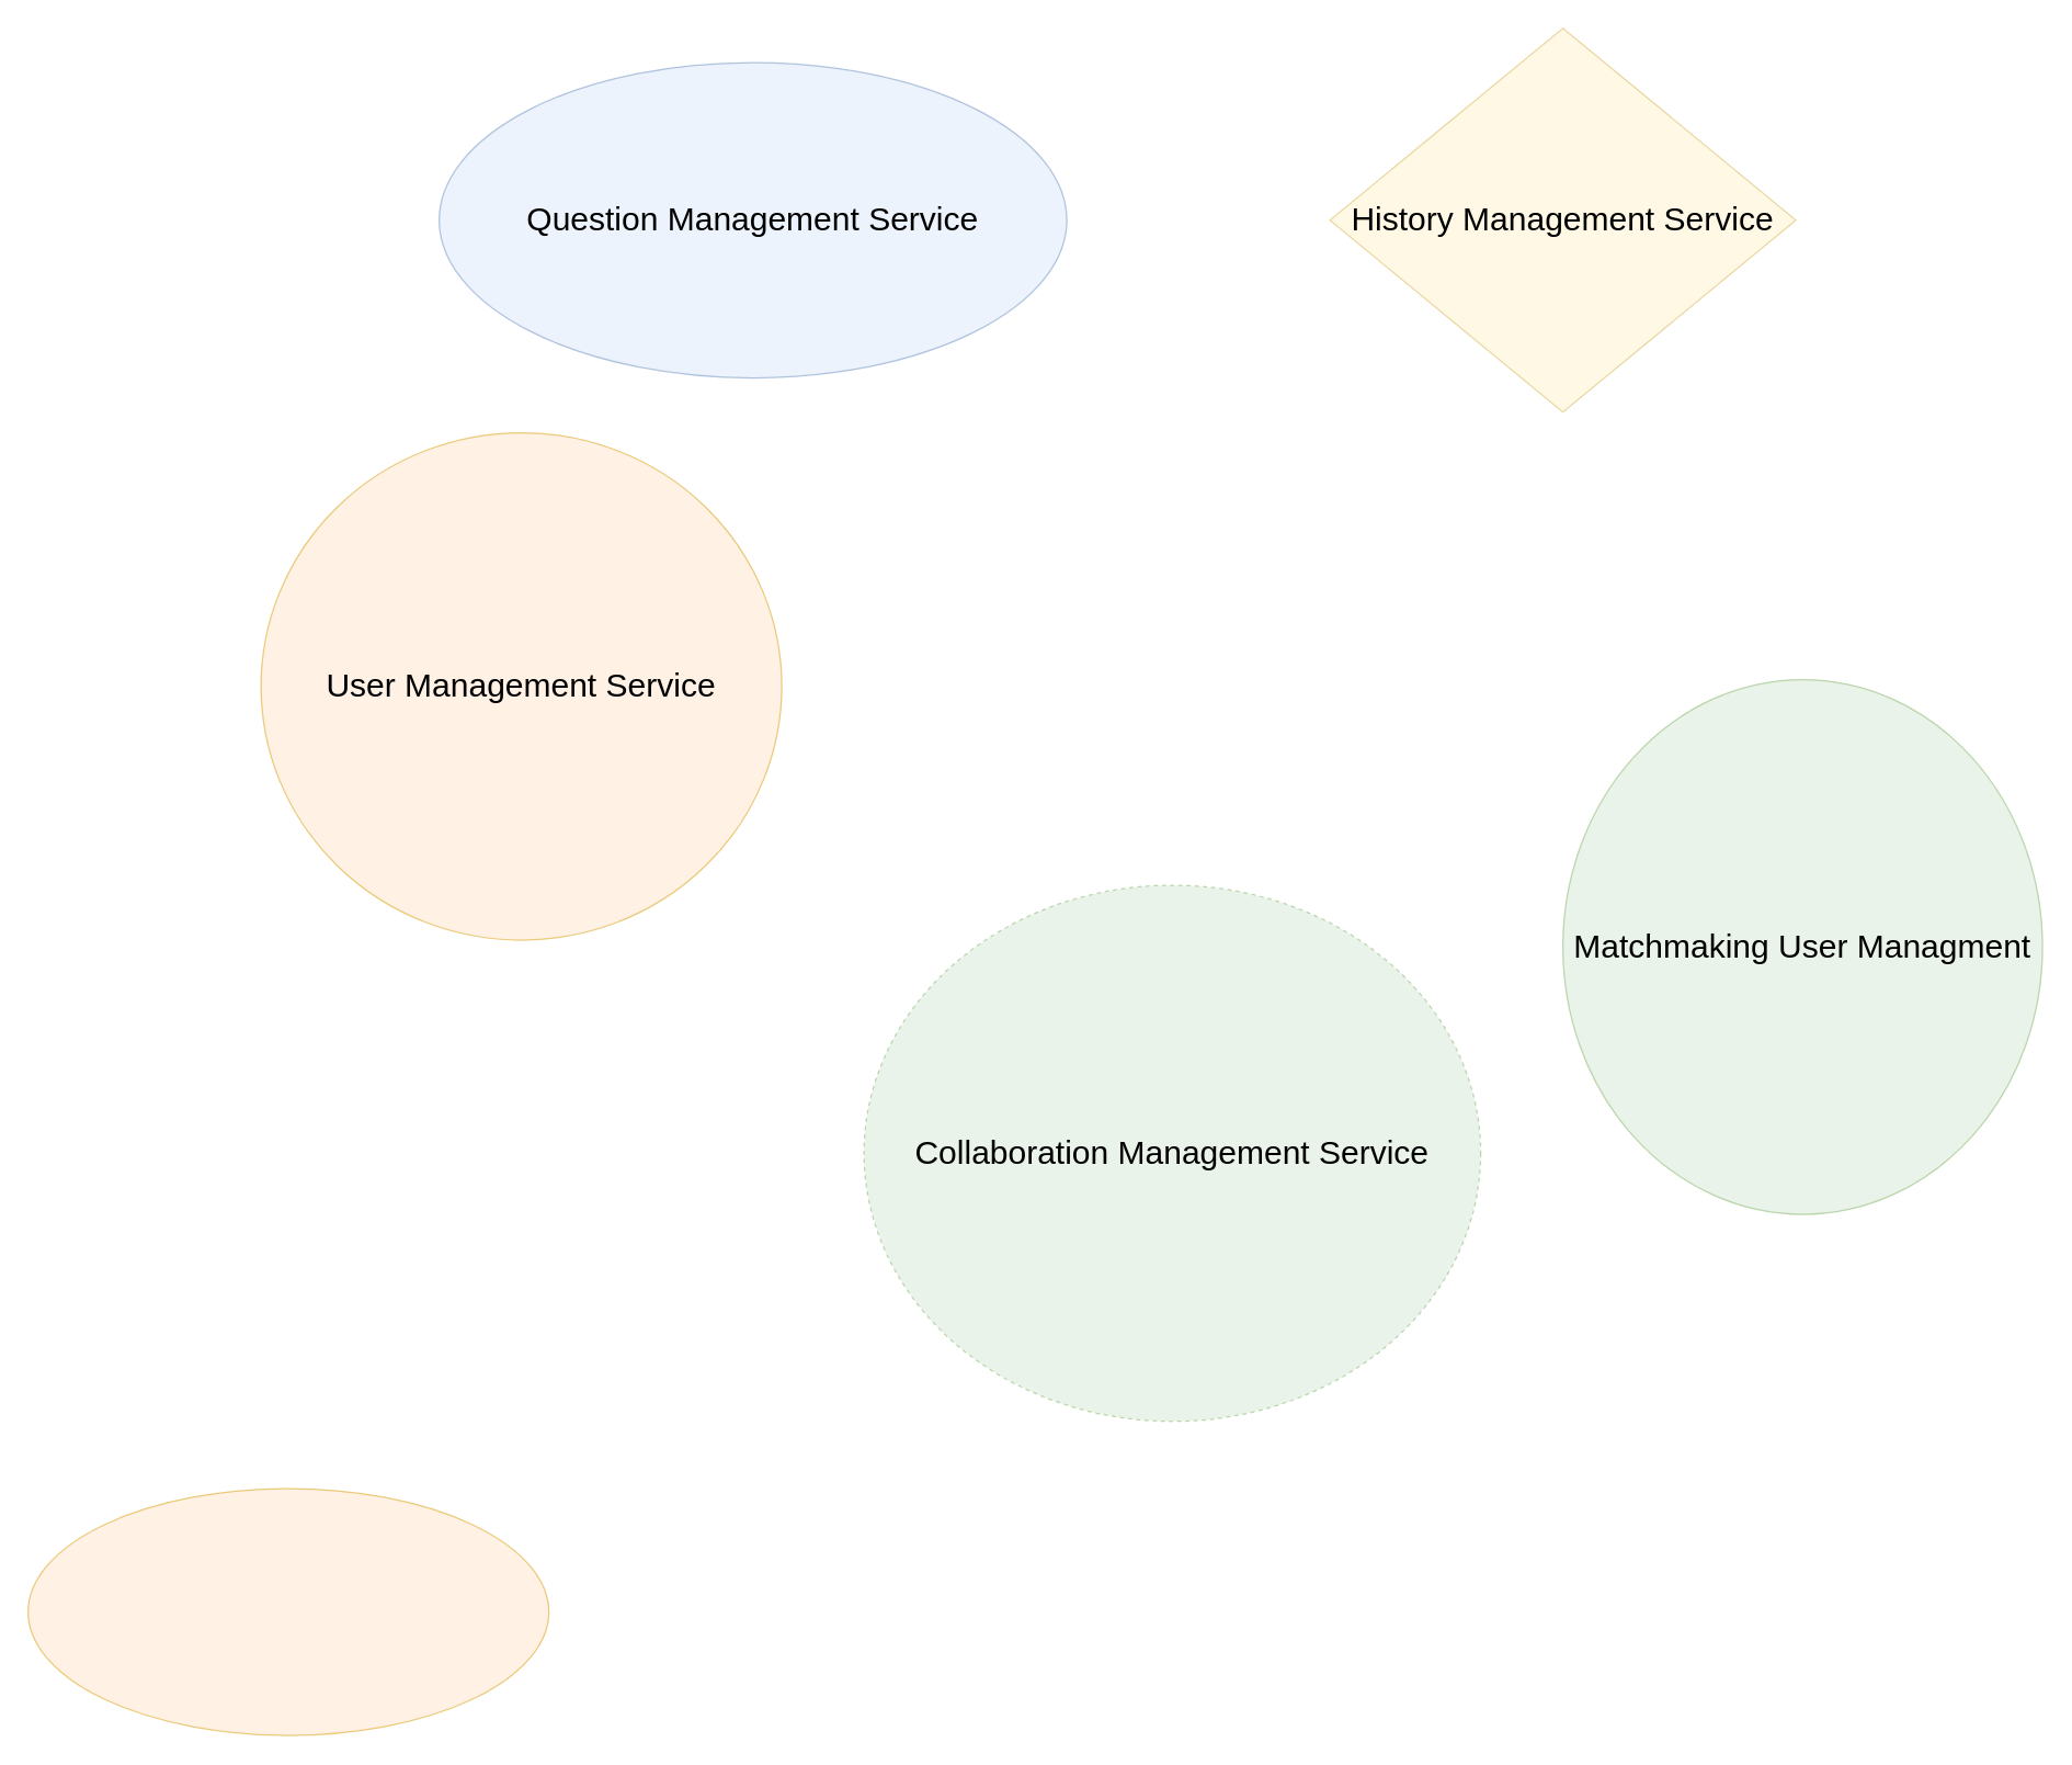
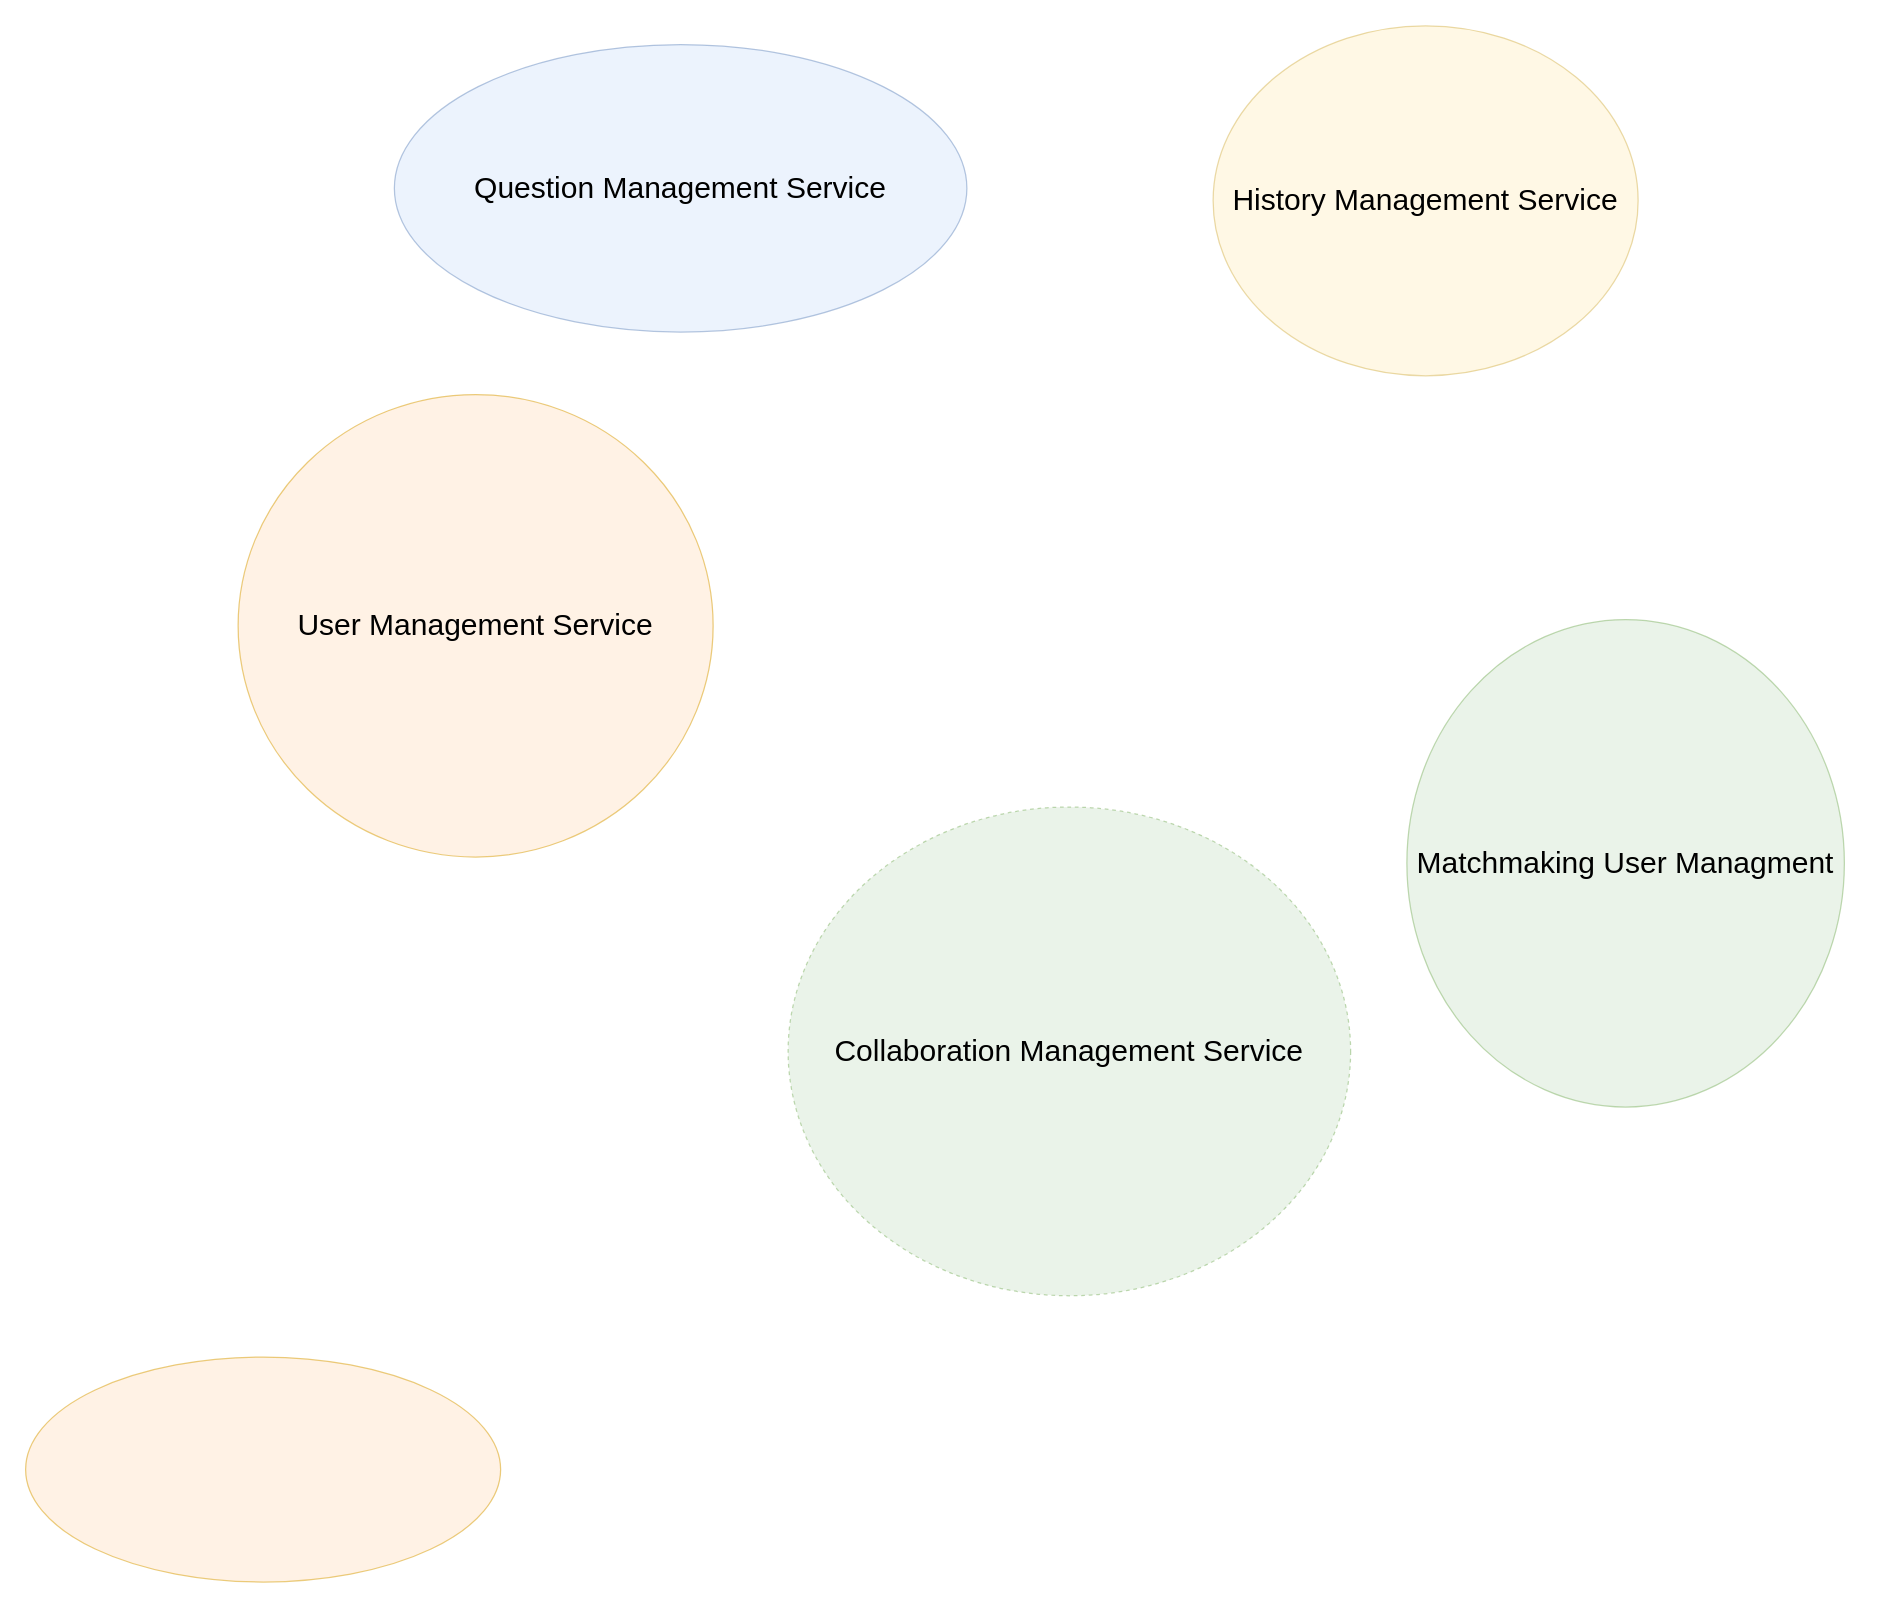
  <mxCell id="0" style=";html=1;" />
  <mxCell id="1" style=";html=1;" parent="0" />
- <mxCell id="2" value="Question Management Service" style="ellipse;whiteSpace=wrap;html=1;rounded=0;shadow=0;strokeWidth=1;fillColor=#dae8fc;fontSize=24;align=center;strokeColor=#6c8ebf;opacity=50;" parent="1" vertex="1"><mxGeometry x="320" y="45" width="458" height="230" as="geometry" /></mxCell>
+ <mxCell id="2" value="Question Management Service" style="ellipse;whiteSpace=wrap;html=1;rounded=0;shadow=0;strokeWidth=1;fillColor=#dae8fc;fontSize=24;align=center;strokeColor=#6c8ebf;opacity=50;" parent="1" vertex="1"><mxGeometry x="315" y="35" width="458" height="230" as="geometry" /></mxCell>
  <mxCell id="3" value="Collaboration Management Service" style="ellipse;whiteSpace=wrap;html=1;rounded=0;shadow=0;strokeWidth=1;fillColor=#d5e8d4;fontSize=24;align=center;strokeColor=#82b366;opacity=50;dashed=1;" parent="1" vertex="1"><mxGeometry x="630" y="645" width="450" height="391" as="geometry" /></mxCell>
  <mxCell id="4" value="" style="ellipse;whiteSpace=wrap;html=1;rounded=0;shadow=0;strokeWidth=1;fillColor=#ffe6cc;fontSize=24;align=center;strokeColor=#d79b00;opacity=50;" parent="1" vertex="1"><mxGeometry x="20" y="1085" width="380" height="180" as="geometry" /></mxCell>
- <mxCell id="5" value="Matchmaking User Managment" style="ellipse;whiteSpace=wrap;html=1;rounded=0;shadow=0;strokeWidth=1;fillColor=#d5e8d4;fontSize=24;align=center;strokeColor=#82b366;opacity=50;" parent="1" vertex="1"><mxGeometry x="1140" y="495" width="350" height="390" as="geometry" /></mxCell>
+ <mxCell id="5" value="Matchmaking User Managment" style="ellipse;whiteSpace=wrap;html=1;rounded=0;shadow=0;strokeWidth=1;fillColor=#d5e8d4;fontSize=24;align=center;strokeColor=#82b366;opacity=50;" parent="1" vertex="1"><mxGeometry x="1125" y="495" width="350" height="390" as="geometry" /></mxCell>
  <mxCell id="6" value="User Management Service" style="ellipse;whiteSpace=wrap;html=1;rounded=0;shadow=0;strokeWidth=1;fillColor=#ffe6cc;fontSize=24;align=center;strokeColor=#d79b00;opacity=50;" parent="1" vertex="1"><mxGeometry x="190" y="315" width="380" height="370" as="geometry" /></mxCell>
- <mxCell id="7" value="History Management Service" style="rhombus;whiteSpace=wrap;html=1;shadow=0;strokeWidth=1;fillColor=#fff2cc;fontSize=24;align=center;strokeColor=#d6b656;opacity=50;" parent="1" vertex="1"><mxGeometry x="970" y="20" width="340" height="280" as="geometry" /></mxCell>
+ <mxCell id="7" value="History Management Service" style="ellipse;whiteSpace=wrap;html=1;rounded=0;shadow=0;strokeWidth=1;fillColor=#fff2cc;fontSize=24;align=center;strokeColor=#d6b656;opacity=50;" parent="1" vertex="1"><mxGeometry x="970" y="20" width="340" height="280" as="geometry" /></mxCell>
